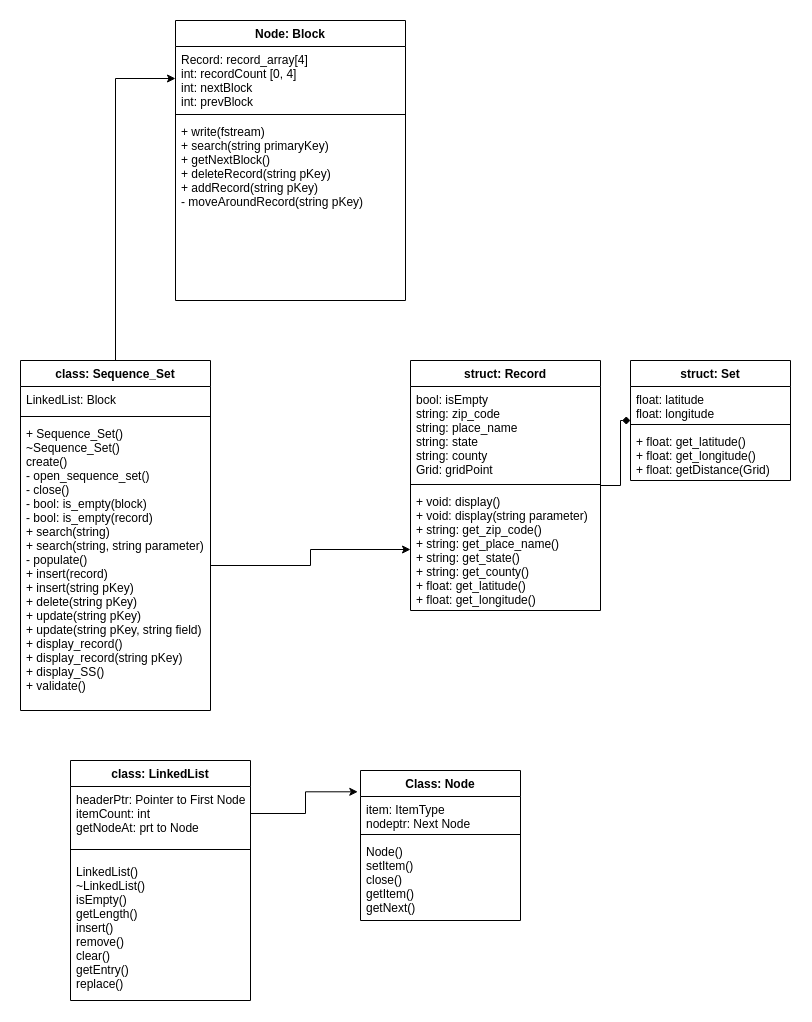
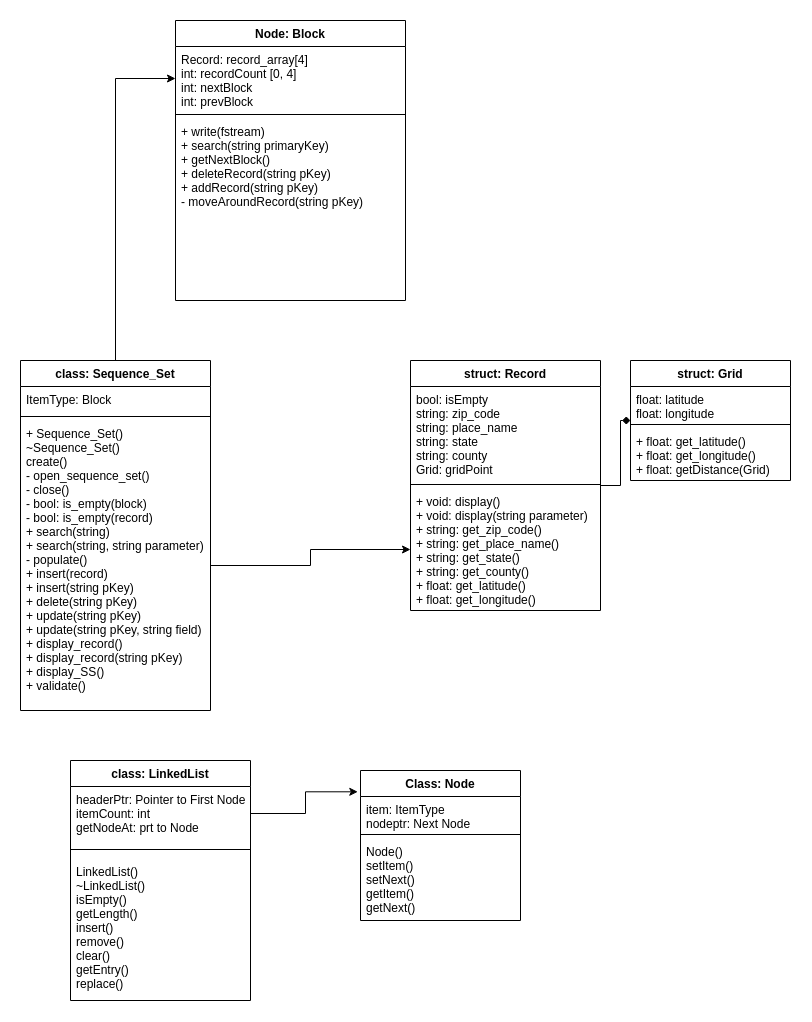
  <mxCell id="0" />
  <mxCell id="1" parent="0" />
  <mxCell id="2" value="" style="edgeStyle=orthogonalEdgeStyle;rounded=0;orthogonalLoop=1;jettySize=auto;html=1;entryX=0;entryY=0.5;entryDx=0;entryDy=0;" edge="1" parent="1" source="3" target="8"><mxGeometry relative="1" as="geometry" /></mxCell>
  <mxCell id="3" value="class: Sequence_Set" style="swimlane;fontStyle=1;align=center;verticalAlign=top;childLayout=stackLayout;horizontal=1;startSize=26;horizontalStack=0;resizeParent=1;resizeParentMax=0;resizeLast=0;collapsible=1;marginBottom=0;" vertex="1" parent="1"><mxGeometry x="20" y="360" width="190" height="350" as="geometry" /></mxCell>
- <mxCell id="4" value="LinkedList: Block" style="text;strokeColor=none;fillColor=none;align=left;verticalAlign=top;spacingLeft=4;spacingRight=4;overflow=hidden;rotatable=0;points=[[0,0.5],[1,0.5]];portConstraint=eastwest;" vertex="1" parent="3"><mxGeometry y="26" width="190" height="26" as="geometry" /></mxCell>
+ <mxCell id="4" value="ItemType: Block" style="text;strokeColor=none;fillColor=none;align=left;verticalAlign=top;spacingLeft=4;spacingRight=4;overflow=hidden;rotatable=0;points=[[0,0.5],[1,0.5]];portConstraint=eastwest;" vertex="1" parent="3"><mxGeometry y="26" width="190" height="26" as="geometry" /></mxCell>
  <mxCell id="5" value="" style="line;strokeWidth=1;fillColor=none;align=left;verticalAlign=middle;spacingTop=-1;spacingLeft=3;spacingRight=3;rotatable=0;labelPosition=right;points=[];portConstraint=eastwest;" vertex="1" parent="3"><mxGeometry y="52" width="190" height="8" as="geometry" /></mxCell>
  <mxCell id="6" value="+ Sequence_Set()&#10;~Sequence_Set()&#10;create()&#10;- open_sequence_set()&#10;- close()&#10;- bool: is_empty(block)&#10;- bool: is_empty(record)&#10;+ search(string)&#10;+ search(string, string parameter)&#10;- populate()&#10;+ insert(record)&#10;+ insert(string pKey)&#10;+ delete(string pKey)&#10;+ update(string pKey)&#10;+ update(string pKey, string field)&#10;+ display_record()&#10;+ display_record(string pKey)&#10;+ display_SS()&#10;+ validate()" style="text;strokeColor=none;fillColor=none;align=left;verticalAlign=top;spacingLeft=4;spacingRight=4;overflow=hidden;rotatable=0;points=[[0,0.5],[1,0.5]];portConstraint=eastwest;" vertex="1" parent="3"><mxGeometry y="60" width="190" height="290" as="geometry" /></mxCell>
  <mxCell id="7" value="Node: Block" style="swimlane;fontStyle=1;align=center;verticalAlign=top;childLayout=stackLayout;horizontal=1;startSize=26;horizontalStack=0;resizeParent=1;resizeParentMax=0;resizeLast=0;collapsible=1;marginBottom=0;" vertex="1" parent="1"><mxGeometry x="175" y="20" width="230" height="280" as="geometry" /></mxCell>
  <mxCell id="8" value="Record: record_array[4]&#10;int: recordCount [0, 4]&#10;int: nextBlock&#10;int: prevBlock" style="text;strokeColor=none;fillColor=none;align=left;verticalAlign=top;spacingLeft=4;spacingRight=4;overflow=hidden;rotatable=0;points=[[0,0.5],[1,0.5]];portConstraint=eastwest;" vertex="1" parent="7"><mxGeometry y="26" width="230" height="64" as="geometry" /></mxCell>
  <mxCell id="9" value="" style="line;strokeWidth=1;fillColor=none;align=left;verticalAlign=middle;spacingTop=-1;spacingLeft=3;spacingRight=3;rotatable=0;labelPosition=right;points=[];portConstraint=eastwest;" vertex="1" parent="7"><mxGeometry y="90" width="230" height="8" as="geometry" /></mxCell>
  <mxCell id="10" value="+ write(fstream)&#10;+ search(string primaryKey)&#10;+ getNextBlock()&#10;+ deleteRecord(string pKey)&#10;+ addRecord(string pKey)&#10;- moveAroundRecord(string pKey)" style="text;strokeColor=none;fillColor=none;align=left;verticalAlign=top;spacingLeft=4;spacingRight=4;overflow=hidden;rotatable=0;points=[[0,0.5],[1,0.5]];portConstraint=eastwest;" vertex="1" parent="7"><mxGeometry y="98" width="230" height="182" as="geometry" /></mxCell>
  <mxCell id="11" value="" style="edgeStyle=orthogonalEdgeStyle;rounded=0;orthogonalLoop=1;jettySize=auto;html=1;endArrow=diamond;" edge="1" parent="1" source="12" target="16"><mxGeometry relative="1" as="geometry" /></mxCell>
  <mxCell id="12" value="struct: Record" style="swimlane;fontStyle=1;align=center;verticalAlign=top;childLayout=stackLayout;horizontal=1;startSize=26;horizontalStack=0;resizeParent=1;resizeParentMax=0;resizeLast=0;collapsible=1;marginBottom=0;" vertex="1" parent="1"><mxGeometry x="410" y="360" width="190" height="250" as="geometry" /></mxCell>
  <mxCell id="13" value="bool: isEmpty&#10;string: zip_code&#10;string: place_name&#10;string: state&#10;string: county&#10;Grid: gridPoint&#10;" style="text;strokeColor=none;fillColor=none;align=left;verticalAlign=top;spacingLeft=4;spacingRight=4;overflow=hidden;rotatable=0;points=[[0,0.5],[1,0.5]];portConstraint=eastwest;" vertex="1" parent="12"><mxGeometry y="26" width="190" height="94" as="geometry" /></mxCell>
  <mxCell id="14" value="" style="line;strokeWidth=1;fillColor=none;align=left;verticalAlign=middle;spacingTop=-1;spacingLeft=3;spacingRight=3;rotatable=0;labelPosition=right;points=[];portConstraint=eastwest;" vertex="1" parent="12"><mxGeometry y="120" width="190" height="8" as="geometry" /></mxCell>
  <mxCell id="15" value="+ void: display()&#10;+ void: display(string parameter)&#10;+ string: get_zip_code()&#10;+ string: get_place_name()&#10;+ string: get_state()&#10;+ string: get_county()&#10;+ float: get_latitude()&#10;+ float: get_longitude()" style="text;strokeColor=none;fillColor=none;align=left;verticalAlign=top;spacingLeft=4;spacingRight=4;overflow=hidden;rotatable=0;points=[[0,0.5],[1,0.5]];portConstraint=eastwest;" vertex="1" parent="12"><mxGeometry y="128" width="190" height="122" as="geometry" /></mxCell>
- <mxCell id="16" value="struct: Set" style="swimlane;fontStyle=1;align=center;verticalAlign=top;childLayout=stackLayout;horizontal=1;startSize=26;horizontalStack=0;resizeParent=1;resizeParentMax=0;resizeLast=0;collapsible=1;marginBottom=0;" vertex="1" parent="1"><mxGeometry x="630" y="360" width="160" height="120" as="geometry" /></mxCell>
+ <mxCell id="16" value="struct: Grid" style="swimlane;fontStyle=1;align=center;verticalAlign=top;childLayout=stackLayout;horizontal=1;startSize=26;horizontalStack=0;resizeParent=1;resizeParentMax=0;resizeLast=0;collapsible=1;marginBottom=0;" vertex="1" parent="1"><mxGeometry x="630" y="360" width="160" height="120" as="geometry" /></mxCell>
  <mxCell id="17" value="float: latitude&#10;float: longitude&#10;" style="text;strokeColor=none;fillColor=none;align=left;verticalAlign=top;spacingLeft=4;spacingRight=4;overflow=hidden;rotatable=0;points=[[0,0.5],[1,0.5]];portConstraint=eastwest;" vertex="1" parent="16"><mxGeometry y="26" width="160" height="34" as="geometry" /></mxCell>
  <mxCell id="18" value="" style="line;strokeWidth=1;fillColor=none;align=left;verticalAlign=middle;spacingTop=-1;spacingLeft=3;spacingRight=3;rotatable=0;labelPosition=right;points=[];portConstraint=eastwest;" vertex="1" parent="16"><mxGeometry y="60" width="160" height="8" as="geometry" /></mxCell>
  <mxCell id="19" value="+ float: get_latitude()&#10;+ float: get_longitude()&#10;+ float: getDistance(Grid)" style="text;strokeColor=none;fillColor=none;align=left;verticalAlign=top;spacingLeft=4;spacingRight=4;overflow=hidden;rotatable=0;points=[[0,0.5],[1,0.5]];portConstraint=eastwest;" vertex="1" parent="16"><mxGeometry y="68" width="160" height="52" as="geometry" /></mxCell>
  <mxCell id="20" value="class: LinkedList" style="swimlane;fontStyle=1;align=center;verticalAlign=top;childLayout=stackLayout;horizontal=1;startSize=26;horizontalStack=0;resizeParent=1;resizeParentMax=0;resizeLast=0;collapsible=1;marginBottom=0;" vertex="1" parent="1"><mxGeometry x="70" y="760" width="180" height="240" as="geometry" /></mxCell>
  <mxCell id="21" value="headerPtr: Pointer to First Node&#10;itemCount: int&#10;getNodeAt: prt to Node&#10;" style="text;strokeColor=none;fillColor=none;align=left;verticalAlign=top;spacingLeft=4;spacingRight=4;overflow=hidden;rotatable=0;points=[[0,0.5],[1,0.5]];portConstraint=eastwest;" vertex="1" parent="20"><mxGeometry y="26" width="180" height="54" as="geometry" /></mxCell>
  <mxCell id="22" value="" style="line;strokeWidth=1;fillColor=none;align=left;verticalAlign=middle;spacingTop=-1;spacingLeft=3;spacingRight=3;rotatable=0;labelPosition=right;points=[];portConstraint=eastwest;" vertex="1" parent="20"><mxGeometry y="80" width="180" height="18" as="geometry" /></mxCell>
  <mxCell id="23" value="LinkedList()&#10;~LinkedList()&#10;isEmpty()&#10;getLength()&#10;insert()&#10;remove()&#10;clear()&#10;getEntry()&#10;replace()" style="text;strokeColor=none;fillColor=none;align=left;verticalAlign=top;spacingLeft=4;spacingRight=4;overflow=hidden;rotatable=0;points=[[0,0.5],[1,0.5]];portConstraint=eastwest;" vertex="1" parent="20"><mxGeometry y="98" width="180" height="142" as="geometry" /></mxCell>
  <mxCell id="24" value="Class: Node" style="swimlane;fontStyle=1;align=center;verticalAlign=top;childLayout=stackLayout;horizontal=1;startSize=26;horizontalStack=0;resizeParent=1;resizeParentMax=0;resizeLast=0;collapsible=1;marginBottom=0;" vertex="1" parent="1"><mxGeometry x="360" y="770" width="160" height="150" as="geometry" /></mxCell>
  <mxCell id="25" value="item: ItemType&#10;nodeptr: Next Node" style="text;strokeColor=none;fillColor=none;align=left;verticalAlign=top;spacingLeft=4;spacingRight=4;overflow=hidden;rotatable=0;points=[[0,0.5],[1,0.5]];portConstraint=eastwest;" vertex="1" parent="24"><mxGeometry y="26" width="160" height="34" as="geometry" /></mxCell>
  <mxCell id="26" value="" style="line;strokeWidth=1;fillColor=none;align=left;verticalAlign=middle;spacingTop=-1;spacingLeft=3;spacingRight=3;rotatable=0;labelPosition=right;points=[];portConstraint=eastwest;" vertex="1" parent="24"><mxGeometry y="60" width="160" height="8" as="geometry" /></mxCell>
- <mxCell id="27" value="Node()&#10;setItem()&#10;close()&#10;getItem()&#10;getNext()" style="text;strokeColor=none;fillColor=none;align=left;verticalAlign=top;spacingLeft=4;spacingRight=4;overflow=hidden;rotatable=0;points=[[0,0.5],[1,0.5]];portConstraint=eastwest;" vertex="1" parent="24"><mxGeometry y="68" width="160" height="82" as="geometry" /></mxCell>
+ <mxCell id="27" value="Node()&#10;setItem()&#10;setNext()&#10;getItem()&#10;getNext()" style="text;strokeColor=none;fillColor=none;align=left;verticalAlign=top;spacingLeft=4;spacingRight=4;overflow=hidden;rotatable=0;points=[[0,0.5],[1,0.5]];portConstraint=eastwest;" vertex="1" parent="24"><mxGeometry y="68" width="160" height="82" as="geometry" /></mxCell>
  <mxCell id="28" style="edgeStyle=orthogonalEdgeStyle;rounded=0;orthogonalLoop=1;jettySize=auto;html=1;exitX=1;exitY=0.5;exitDx=0;exitDy=0;entryX=-0.017;entryY=0.142;entryDx=0;entryDy=0;entryPerimeter=0;" edge="1" parent="1" source="21" target="24"><mxGeometry relative="1" as="geometry" /></mxCell>
  <mxCell id="29" style="edgeStyle=orthogonalEdgeStyle;rounded=0;orthogonalLoop=1;jettySize=auto;html=1;exitX=1;exitY=0.5;exitDx=0;exitDy=0;entryX=0;entryY=0.5;entryDx=0;entryDy=0;" edge="1" parent="1" source="6" target="15"><mxGeometry relative="1" as="geometry" /></mxCell>
